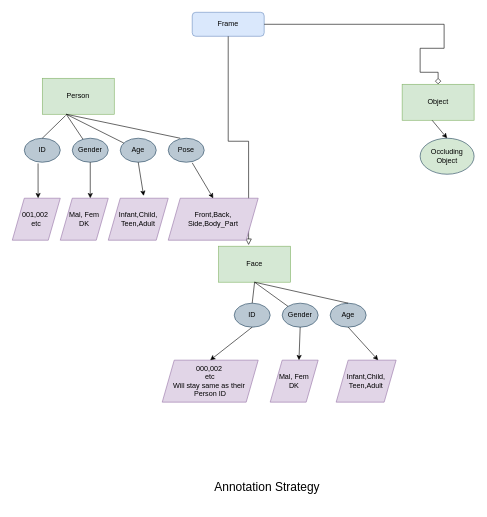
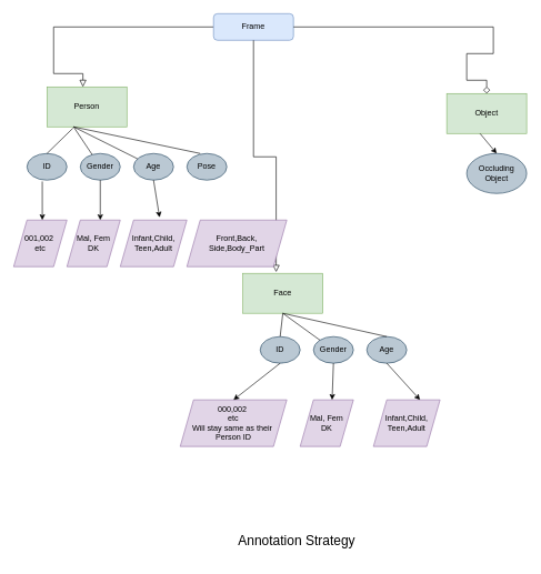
  <mxCell id="0" />
  <mxCell id="1" parent="0" />
+ <mxCell id="2" value="" style="rounded=0;html=1;jettySize=auto;orthogonalLoop=1;fontSize=11;endArrow=block;endFill=0;endSize=8;strokeWidth=1;shadow=0;labelBackgroundColor=none;edgeStyle=orthogonalEdgeStyle;entryX=0.45;entryY=0;entryDx=0;entryDy=0;entryPerimeter=0;" parent="1" source="3" target="6" edge="1"><mxGeometry relative="1" as="geometry"><mxPoint x="230" y="110" as="targetPoint" /><Array as="points"><mxPoint x="80" y="40" /><mxPoint x="80" y="110" /><mxPoint x="124" y="110" /></Array></mxGeometry></mxCell>
  <mxCell id="3" value="Frame" style="rounded=1;whiteSpace=wrap;html=1;fontSize=12;glass=0;strokeWidth=1;shadow=0;fillColor=#dae8fc;strokeColor=#6c8ebf;" parent="1" vertex="1"><mxGeometry x="320" y="20" width="120" height="40" as="geometry" /></mxCell>
  <mxCell id="4" value="" style="rounded=0;html=1;jettySize=auto;orthogonalLoop=1;fontSize=11;endArrow=diamond;endFill=0;endSize=8;strokeWidth=1;shadow=0;labelBackgroundColor=none;edgeStyle=orthogonalEdgeStyle;exitX=1;exitY=0.5;exitDx=0;exitDy=0;entryX=0.5;entryY=0;entryDx=0;entryDy=0;" edge="1" parent="1" source="3" target="8"><mxGeometry relative="1" as="geometry"><mxPoint x="500" y="40" as="sourcePoint" /><mxPoint x="730" y="110" as="targetPoint" /><Array as="points"><mxPoint x="740" y="40" /><mxPoint x="740" y="80" /><mxPoint x="700" y="80" /><mxPoint x="700" y="120" /><mxPoint x="730" y="120" /></Array></mxGeometry></mxCell>
  <mxCell id="5" value="" style="rounded=0;html=1;jettySize=auto;orthogonalLoop=1;fontSize=11;endArrow=block;endFill=0;endSize=8;strokeWidth=1;shadow=0;labelBackgroundColor=none;edgeStyle=orthogonalEdgeStyle;exitX=0.5;exitY=1;exitDx=0;exitDy=0;entryX=0.417;entryY=-0.033;entryDx=0;entryDy=0;entryPerimeter=0;" edge="1" parent="1" source="3" target="7"><mxGeometry relative="1" as="geometry"><mxPoint x="460" y="230" as="sourcePoint" /><mxPoint x="380" y="110" as="targetPoint" /></mxGeometry></mxCell>
  <mxCell id="6" value="Person" style="rounded=0;whiteSpace=wrap;html=1;fillColor=#d5e8d4;strokeColor=#82b366;" vertex="1" parent="1"><mxGeometry x="70" y="130" width="120" height="60" as="geometry" /></mxCell>
  <mxCell id="7" value="Face" style="rounded=0;whiteSpace=wrap;html=1;fillColor=#d5e8d4;strokeColor=#82b366;" vertex="1" parent="1"><mxGeometry x="364" y="410" width="120" height="60" as="geometry" /></mxCell>
  <mxCell id="8" value="Object" style="rounded=0;whiteSpace=wrap;html=1;fillColor=#d5e8d4;strokeColor=#82b366;" vertex="1" parent="1"><mxGeometry x="670" y="140" width="120" height="60" as="geometry" /></mxCell>
  <mxCell id="9" value="ID" style="ellipse;whiteSpace=wrap;html=1;fillColor=#bac8d3;strokeColor=#23445d;" vertex="1" parent="1"><mxGeometry x="40" y="230" width="60" height="40" as="geometry" /></mxCell>
  <mxCell id="10" value="Gender" style="ellipse;whiteSpace=wrap;html=1;fillColor=#bac8d3;strokeColor=#23445d;" vertex="1" parent="1"><mxGeometry x="120" y="230" width="60" height="40" as="geometry" /></mxCell>
  <mxCell id="11" value="Age" style="ellipse;whiteSpace=wrap;html=1;fillColor=#bac8d3;strokeColor=#23445d;" vertex="1" parent="1"><mxGeometry x="200" y="230" width="60" height="40" as="geometry" /></mxCell>
  <mxCell id="12" value="Pose" style="ellipse;whiteSpace=wrap;html=1;fillColor=#bac8d3;strokeColor=#23445d;" vertex="1" parent="1"><mxGeometry x="280" y="230" width="60" height="40" as="geometry" /></mxCell>
  <mxCell id="13" value="" style="endArrow=none;html=1;entryX=0.325;entryY=1.033;entryDx=0;entryDy=0;entryPerimeter=0;exitX=0.5;exitY=0;exitDx=0;exitDy=0;" edge="1" parent="1" source="9" target="6"><mxGeometry width="50" height="50" relative="1" as="geometry"><mxPoint x="90" y="240" as="sourcePoint" /><mxPoint x="140" y="190" as="targetPoint" /></mxGeometry></mxCell>
  <mxCell id="14" value="" style="endArrow=none;html=1;" edge="1" parent="1" source="10"><mxGeometry width="50" height="50" relative="1" as="geometry"><mxPoint x="110" y="240" as="sourcePoint" /><mxPoint x="110" y="190" as="targetPoint" /></mxGeometry></mxCell>
  <mxCell id="15" value="" style="endArrow=none;html=1;" edge="1" parent="1" source="11"><mxGeometry width="50" height="50" relative="1" as="geometry"><mxPoint x="130" y="240" as="sourcePoint" /><mxPoint x="110" y="190" as="targetPoint" /></mxGeometry></mxCell>
  <mxCell id="16" value="" style="endArrow=none;html=1;" edge="1" parent="1"><mxGeometry width="50" height="50" relative="1" as="geometry"><mxPoint x="300" y="230" as="sourcePoint" /><mxPoint x="110" y="190" as="targetPoint" /></mxGeometry></mxCell>
  <mxCell id="17" value="ID" style="ellipse;whiteSpace=wrap;html=1;fillColor=#bac8d3;strokeColor=#23445d;" vertex="1" parent="1"><mxGeometry x="390" y="505" width="60" height="40" as="geometry" /></mxCell>
  <mxCell id="18" value="Gender" style="ellipse;whiteSpace=wrap;html=1;fillColor=#bac8d3;strokeColor=#23445d;" vertex="1" parent="1"><mxGeometry x="470" y="505" width="60" height="40" as="geometry" /></mxCell>
  <mxCell id="19" value="Age" style="ellipse;whiteSpace=wrap;html=1;fillColor=#bac8d3;strokeColor=#23445d;" vertex="1" parent="1"><mxGeometry x="550" y="505" width="60" height="40" as="geometry" /></mxCell>
  <mxCell id="20" value="001,002&amp;nbsp;&lt;br&gt;etc" style="shape=parallelogram;perimeter=parallelogramPerimeter;whiteSpace=wrap;html=1;fixedSize=1;fillColor=#e1d5e7;strokeColor=#9673a6;" vertex="1" parent="1"><mxGeometry x="20" y="330" width="80" height="70" as="geometry" /></mxCell>
  <mxCell id="21" value="Mal, Fem&lt;br&gt;DK" style="shape=parallelogram;perimeter=parallelogramPerimeter;whiteSpace=wrap;html=1;fixedSize=1;fillColor=#e1d5e7;strokeColor=#9673a6;" vertex="1" parent="1"><mxGeometry x="100" y="330" width="80" height="70" as="geometry" /></mxCell>
  <mxCell id="22" value="Infant,Child,&lt;br&gt;Teen,Adult" style="shape=parallelogram;perimeter=parallelogramPerimeter;whiteSpace=wrap;html=1;fixedSize=1;fillColor=#e1d5e7;strokeColor=#9673a6;" vertex="1" parent="1"><mxGeometry x="180" y="330" width="100" height="70" as="geometry" /></mxCell>
  <mxCell id="23" value="Front,Back,&lt;br&gt;Side,Body_Part" style="shape=parallelogram;perimeter=parallelogramPerimeter;whiteSpace=wrap;html=1;fixedSize=1;fillColor=#e1d5e7;strokeColor=#9673a6;" vertex="1" parent="1"><mxGeometry x="280" y="330" width="150" height="70" as="geometry" /></mxCell>
  <mxCell id="24" value="" style="endArrow=classic;html=1;exitX=0.383;exitY=1.05;exitDx=0;exitDy=0;exitPerimeter=0;entryX=0.538;entryY=0;entryDx=0;entryDy=0;entryPerimeter=0;" edge="1" parent="1" source="9" target="20"><mxGeometry width="50" height="50" relative="1" as="geometry"><mxPoint x="50" y="340" as="sourcePoint" /><mxPoint x="63" y="320" as="targetPoint" /></mxGeometry></mxCell>
  <mxCell id="25" value="" style="endArrow=classic;html=1;exitX=0.5;exitY=1;exitDx=0;exitDy=0;entryX=0.625;entryY=0;entryDx=0;entryDy=0;entryPerimeter=0;" edge="1" parent="1" source="10" target="21"><mxGeometry width="50" height="50" relative="1" as="geometry"><mxPoint x="220" y="530" as="sourcePoint" /><mxPoint x="270" y="480" as="targetPoint" /></mxGeometry></mxCell>
  <mxCell id="26" value="" style="endArrow=classic;html=1;exitX=0.5;exitY=1;exitDx=0;exitDy=0;" edge="1" parent="1" source="11"><mxGeometry width="50" height="50" relative="1" as="geometry"><mxPoint x="90" y="660" as="sourcePoint" /><mxPoint x="239" y="326" as="targetPoint" /></mxGeometry></mxCell>
- <mxCell id="27" value="" style="endArrow=classic;html=1;exitX=0.667;exitY=1.025;exitDx=0;exitDy=0;exitPerimeter=0;entryX=0.5;entryY=0;entryDx=0;entryDy=0;" edge="1" parent="1" source="12" target="23"><mxGeometry width="50" height="50" relative="1" as="geometry"><mxPoint x="160" y="660" as="sourcePoint" /><mxPoint x="210" y="610" as="targetPoint" /></mxGeometry></mxCell>
  <mxCell id="28" value="" style="endArrow=none;html=1;entryX=0.5;entryY=1;entryDx=0;entryDy=0;exitX=0.5;exitY=0;exitDx=0;exitDy=0;" edge="1" parent="1" source="17" target="7"><mxGeometry width="50" height="50" relative="1" as="geometry"><mxPoint x="440" y="520" as="sourcePoint" /><mxPoint x="490" y="470" as="targetPoint" /></mxGeometry></mxCell>
  <mxCell id="29" value="" style="endArrow=none;html=1;entryX=0.5;entryY=1;entryDx=0;entryDy=0;" edge="1" parent="1" source="18" target="7"><mxGeometry width="50" height="50" relative="1" as="geometry"><mxPoint x="460" y="660" as="sourcePoint" /><mxPoint x="510" y="610" as="targetPoint" /></mxGeometry></mxCell>
  <mxCell id="30" value="" style="endArrow=none;html=1;entryX=0.5;entryY=1;entryDx=0;entryDy=0;exitX=0.5;exitY=0;exitDx=0;exitDy=0;" edge="1" parent="1" source="19" target="7"><mxGeometry width="50" height="50" relative="1" as="geometry"><mxPoint x="560" y="630" as="sourcePoint" /><mxPoint x="610" y="580" as="targetPoint" /></mxGeometry></mxCell>
  <mxCell id="31" value="000,002&amp;nbsp;&lt;br&gt;etc&lt;br&gt;Will stay same as their&amp;nbsp;&lt;br&gt;Person ID" style="shape=parallelogram;perimeter=parallelogramPerimeter;whiteSpace=wrap;html=1;fixedSize=1;fillColor=#e1d5e7;strokeColor=#9673a6;" vertex="1" parent="1"><mxGeometry x="270" y="600" width="160" height="70" as="geometry" /></mxCell>
  <mxCell id="32" value="Mal, Fem&lt;br&gt;DK" style="shape=parallelogram;perimeter=parallelogramPerimeter;whiteSpace=wrap;html=1;fixedSize=1;fillColor=#e1d5e7;strokeColor=#9673a6;" vertex="1" parent="1"><mxGeometry x="450" y="600" width="80" height="70" as="geometry" /></mxCell>
  <mxCell id="33" value="Infant,Child,&lt;br&gt;Teen,Adult" style="shape=parallelogram;perimeter=parallelogramPerimeter;whiteSpace=wrap;html=1;fixedSize=1;fillColor=#e1d5e7;strokeColor=#9673a6;" vertex="1" parent="1"><mxGeometry x="560" y="600" width="100" height="70" as="geometry" /></mxCell>
  <mxCell id="34" value="" style="endArrow=classic;html=1;exitX=0.5;exitY=1;exitDx=0;exitDy=0;" edge="1" parent="1" source="18"><mxGeometry width="50" height="50" relative="1" as="geometry"><mxPoint x="510" y="550" as="sourcePoint" /><mxPoint x="498" y="600" as="targetPoint" /></mxGeometry></mxCell>
  <mxCell id="35" value="" style="endArrow=classic;html=1;exitX=0.5;exitY=1;exitDx=0;exitDy=0;entryX=0.5;entryY=0;entryDx=0;entryDy=0;" edge="1" parent="1" source="17" target="31"><mxGeometry width="50" height="50" relative="1" as="geometry"><mxPoint x="330" y="610" as="sourcePoint" /><mxPoint x="380" y="560" as="targetPoint" /></mxGeometry></mxCell>
  <mxCell id="36" value="" style="endArrow=classic;html=1;exitX=0.5;exitY=1;exitDx=0;exitDy=0;" edge="1" parent="1" source="19"><mxGeometry width="50" height="50" relative="1" as="geometry"><mxPoint x="600" y="610" as="sourcePoint" /><mxPoint x="630" y="600" as="targetPoint" /></mxGeometry></mxCell>
- <mxCell id="37" value="Occluding&lt;br&gt;Object" style="ellipse;whiteSpace=wrap;html=1;fillColor=#d5e8d4;strokeColor=#23445d;" vertex="1" parent="1"><mxGeometry x="700" y="230" width="90" height="60" as="geometry" /></mxCell>
+ <mxCell id="37" value="Occluding&lt;br&gt;Object" style="ellipse;whiteSpace=wrap;html=1;fillColor=#bac8d3;strokeColor=#23445d;" vertex="1" parent="1"><mxGeometry x="700" y="230" width="90" height="60" as="geometry" /></mxCell>
  <mxCell id="38" value="" style="endArrow=classic;html=1;entryX=0.5;entryY=0;entryDx=0;entryDy=0;" edge="1" parent="1" target="37"><mxGeometry width="50" height="50" relative="1" as="geometry"><mxPoint x="720" y="200" as="sourcePoint" /><mxPoint x="780" y="370" as="targetPoint" /></mxGeometry></mxCell>
  <mxCell id="39" value="&lt;font style=&quot;font-size: 20px&quot;&gt;Annotation Strategy&lt;/font&gt;" style="rounded=0;whiteSpace=wrap;html=1;strokeColor=none;" vertex="1" parent="1"><mxGeometry x="235" y="780" width="420" height="60" as="geometry" /></mxCell>
